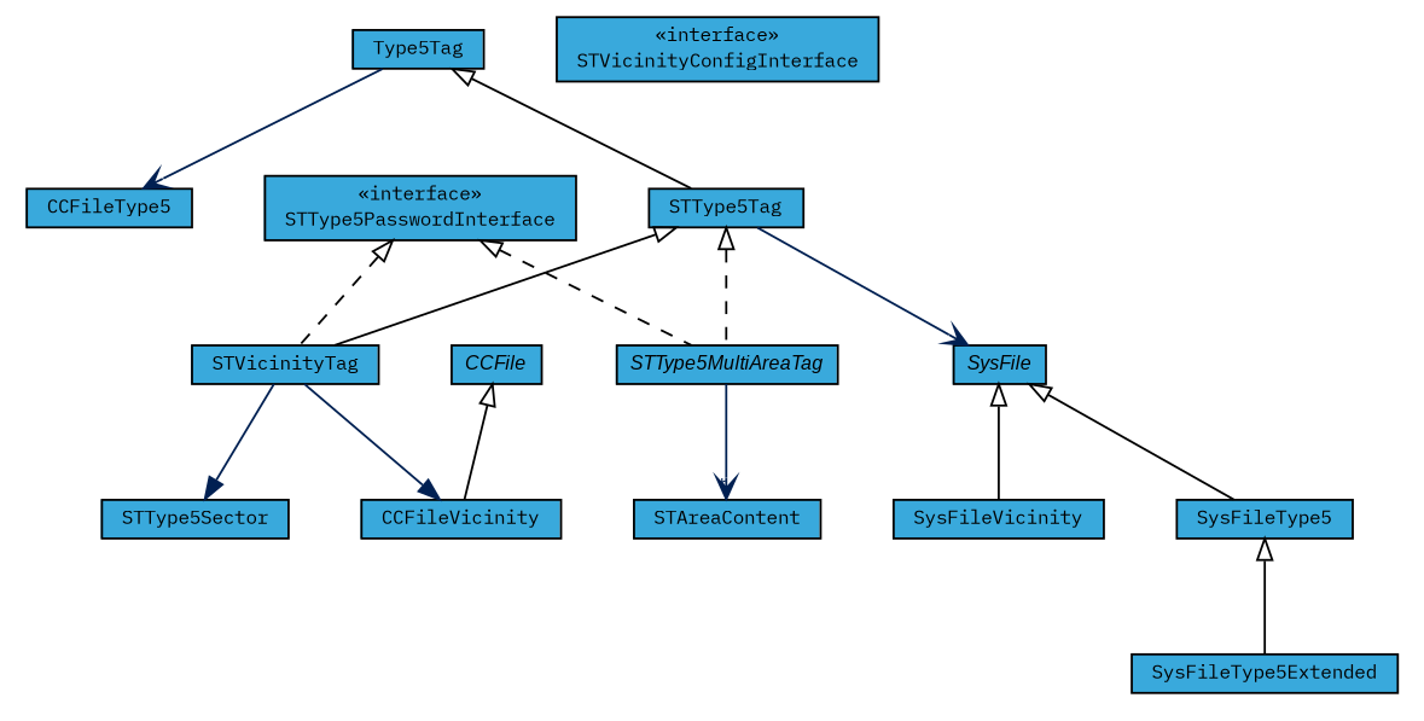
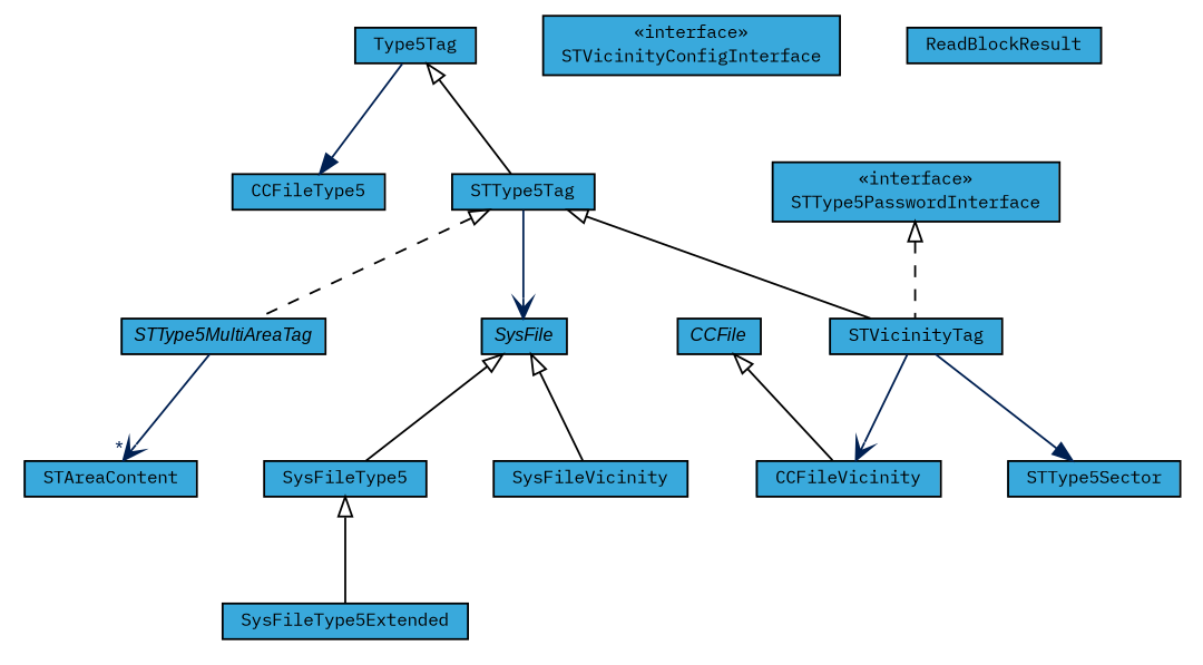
  digraph {
    fontname="IBM Plex Mono"
    nodesep=0.25
    ranksep=0.5
    node [fontcolor=black fontname="IBM Plex Mono" fontsize=9.0 shape=plaintext]
    edge [arrowtail=empty dir=back fontname="IBM Plex Mono" fontsize=10 headport=p labelfontname=arial labelfontsize=10 tailport=p]
    n1 [label=<<table title="com.st.st25sdk.type5.Type5Tag" border="0" cellborder="1" cellspacing="0" cellpadding="2" port="p" bgcolor="#39a9dc" href="./Type5Tag.html"> 		<tr><td><table border="0" cellspacing="0" cellpadding="1"> <tr><td align="center" balign="center"> Type5Tag </td></tr> 		</table></td></tr> 		</table>>]
    n2 [label=<<table title="com.st.st25sdk.type5.STType5Tag" border="0" cellborder="1" cellspacing="0" cellpadding="2" port="p" bgcolor="#39a9dc" href="./STType5Tag.html"> 		<tr><td><table border="0" cellspacing="0" cellpadding="1"> <tr><td align="center" balign="center"> STType5Tag </td></tr> 		</table></td></tr> 		</table>>]
    n3 [label=<<table title="com.st.st25sdk.type5.CCFileType5" border="0" cellborder="1" cellspacing="0" cellpadding="2" port="p" bgcolor="#39a9dc" href="./CCFileType5.html"> 		<tr><td><table border="0" cellspacing="0" cellpadding="1"> <tr><td align="center" balign="center"> CCFileType5 </td></tr> 		</table></td></tr> 		</table>>]
    n4 [label=<<table title="com.st.st25sdk.type5.SysFile" border="0" cellborder="1" cellspacing="0" cellpadding="2" port="p" bgcolor="#39a9dc" href="./SysFile.html"> 		<tr><td><table border="0" cellspacing="0" cellpadding="1"> <tr><td align="center" balign="center"><font face="arial italic"> SysFile </font></td></tr> 		</table></td></tr> 		</table>>]
    n5 [label=<<table title="com.st.st25sdk.type5.STVicinityTag" border="0" cellborder="1" cellspacing="0" cellpadding="2" port="p" bgcolor="#39a9dc" href="./STVicinityTag.html"> 		<tr><td><table border="0" cellspacing="0" cellpadding="1"> <tr><td align="center" balign="center"> STVicinityTag </td></tr> 		</table></td></tr> 		</table>>]
    n6 [label=<<table title="com.st.st25sdk.type5.STType5MultiAreaTag" border="0" cellborder="1" cellspacing="0" cellpadding="2" port="p" bgcolor="#39a9dc" href="./STType5MultiAreaTag.html"> 		<tr><td><table border="0" cellspacing="0" cellpadding="1"> <tr><td align="center" balign="center"><font face="arial italic"> STType5MultiAreaTag </font></td></tr> 		</table></td></tr> 		</table>>]
    n7 [label=<<table title="com.st.st25sdk.type5.SysFileVicinity" border="0" cellborder="1" cellspacing="0" cellpadding="2" port="p" bgcolor="#39a9dc" href="./SysFileVicinity.html"> 		<tr><td><table border="0" cellspacing="0" cellpadding="1"> <tr><td align="center" balign="center"> SysFileVicinity </td></tr> 		</table></td></tr> 		</table>>]
    n8 [label=<<table title="com.st.st25sdk.type5.SysFileType5Extended" border="0" cellborder="1" cellspacing="0" cellpadding="2" port="p" bgcolor="#39a9dc" href="./SysFileType5Extended.html"> 		<tr><td><table border="0" cellspacing="0" cellpadding="1"> <tr><td align="center" balign="center"> SysFileType5Extended </td></tr> 		</table></td></tr> 		</table>>]
    n9 [label=<<table title="com.st.st25sdk.type5.SysFileType5" border="0" cellborder="1" cellspacing="0" cellpadding="2" port="p" bgcolor="#39a9dc" href="./SysFileType5.html"> 		<tr><td><table border="0" cellspacing="0" cellpadding="1"> <tr><td align="center" balign="center"> SysFileType5 </td></tr> 		</table></td></tr> 		</table>>]
    n10 [label=<<table title="com.st.st25sdk.type5.STType5Sector" border="0" cellborder="1" cellspacing="0" cellpadding="2" port="p" bgcolor="#39a9dc" href="./STType5Sector.html"> 		<tr><td><table border="0" cellspacing="0" cellpadding="1"> <tr><td align="center" balign="center"> STType5Sector </td></tr> 		</table></td></tr> 		</table>>]
    n11 [label=<<table title="com.st.st25sdk.type5.CCFileVicinity" border="0" cellborder="1" cellspacing="0" cellpadding="2" port="p" bgcolor="#39a9dc" href="./CCFileVicinity.html"> 		<tr><td><table border="0" cellspacing="0" cellpadding="1"> <tr><td align="center" balign="center"> CCFileVicinity </td></tr> 		</table></td></tr> 		</table>>]
    n12 [label=<<table title="com.st.st25sdk.type5.STVicinityConfigInterface" border="0" cellborder="1" cellspacing="0" cellpadding="2" port="p" bgcolor="#39a9dc" href="./STVicinityConfigInterface.html"> 		<tr><td><table border="0" cellspacing="0" cellpadding="1"> <tr><td align="center" balign="center"> &#171;interface&#187; </td></tr> <tr><td align="center" balign="center"> STVicinityConfigInterface </td></tr> 		</table></td></tr> 		</table>>]
    n13 [label=<<table title="com.st.st25sdk.type5.STAreaContent" border="0" cellborder="1" cellspacing="0" cellpadding="2" port="p" bgcolor="#39a9dc" href="./STAreaContent.html"> 		<tr><td><table border="0" cellspacing="0" cellpadding="1"> <tr><td align="center" balign="center"> STAreaContent </td></tr> 		</table></td></tr> 		</table>>]
    n14 [label=<<table title="com.st.st25sdk.type5.STType5PasswordInterface" border="0" cellborder="1" cellspacing="0" cellpadding="2" port="p" bgcolor="#39a9dc" href="./STType5PasswordInterface.html"> 		<tr><td><table border="0" cellspacing="0" cellpadding="1"> <tr><td align="center" balign="center"> &#171;interface&#187; </td></tr> <tr><td align="center" balign="center"> STType5PasswordInterface </td></tr> 		</table></td></tr> 		</table>>]
+   n15 [label=<<table title="com.st.st25sdk.type5.ReadBlockResult" border="0" cellborder="1" cellspacing="0" cellpadding="2" port="p" bgcolor="#39a9dc" href="./ReadBlockResult.html"> 		<tr><td><table border="0" cellspacing="0" cellpadding="1"> <tr><td align="center" balign="center"> ReadBlockResult </td></tr> 		</table></td></tr> 		</table>>]
    n16 [label=<<table title="com.st.st25sdk.type5.CCFile" border="0" cellborder="1" cellspacing="0" cellpadding="2" port="p" bgcolor="#39a9dc" href="./CCFile.html"> 		<tr><td><table border="0" cellspacing="0" cellpadding="1"> <tr><td align="center" balign="center"><font face="arial italic"> CCFile </font></td></tr> 		</table></td></tr> 		</table>>]
    n1 -> n2
-   n1 -> n3 [arrowhead=open color="#002052" fontcolor="#002052" fontsize=10.0 arrowtail="" dir=""]
+   n1 -> n3 [arrowhead=normal color="#002052" fontcolor="#002052" fontsize=10.0 arrowtail="" dir=""]
    n2 -> n4 [arrowhead=open color="#002052" fontcolor="#002052" fontsize=10.0 arrowtail="" dir=""]
    n2 -> n5
    n2 -> n6 [style=dashed]
    n4 -> n7
    n4 -> n9
    n5 -> n10 [arrowhead=normal color="#002052" fontcolor="#002052" fontsize=10.0 arrowtail="" dir=""]
-   n5 -> n11 [arrowhead=normal color="#002052" fontcolor="#002052" fontsize=10.0 arrowtail="" dir=""]
+   n5 -> n11 [arrowhead=open color="#002052" fontcolor="#002052" fontsize=10.0 arrowtail="" dir=""]
    n6 -> n13 [arrowhead=open color="#002052" fontcolor="#002052" fontsize=10.0 headlabel="*" arrowtail="" dir=""]
    n9 -> n8
    n14 -> n5 [style=dashed]
-   n14 -> n6 [style=dashed]
    n16 -> n11
  }
